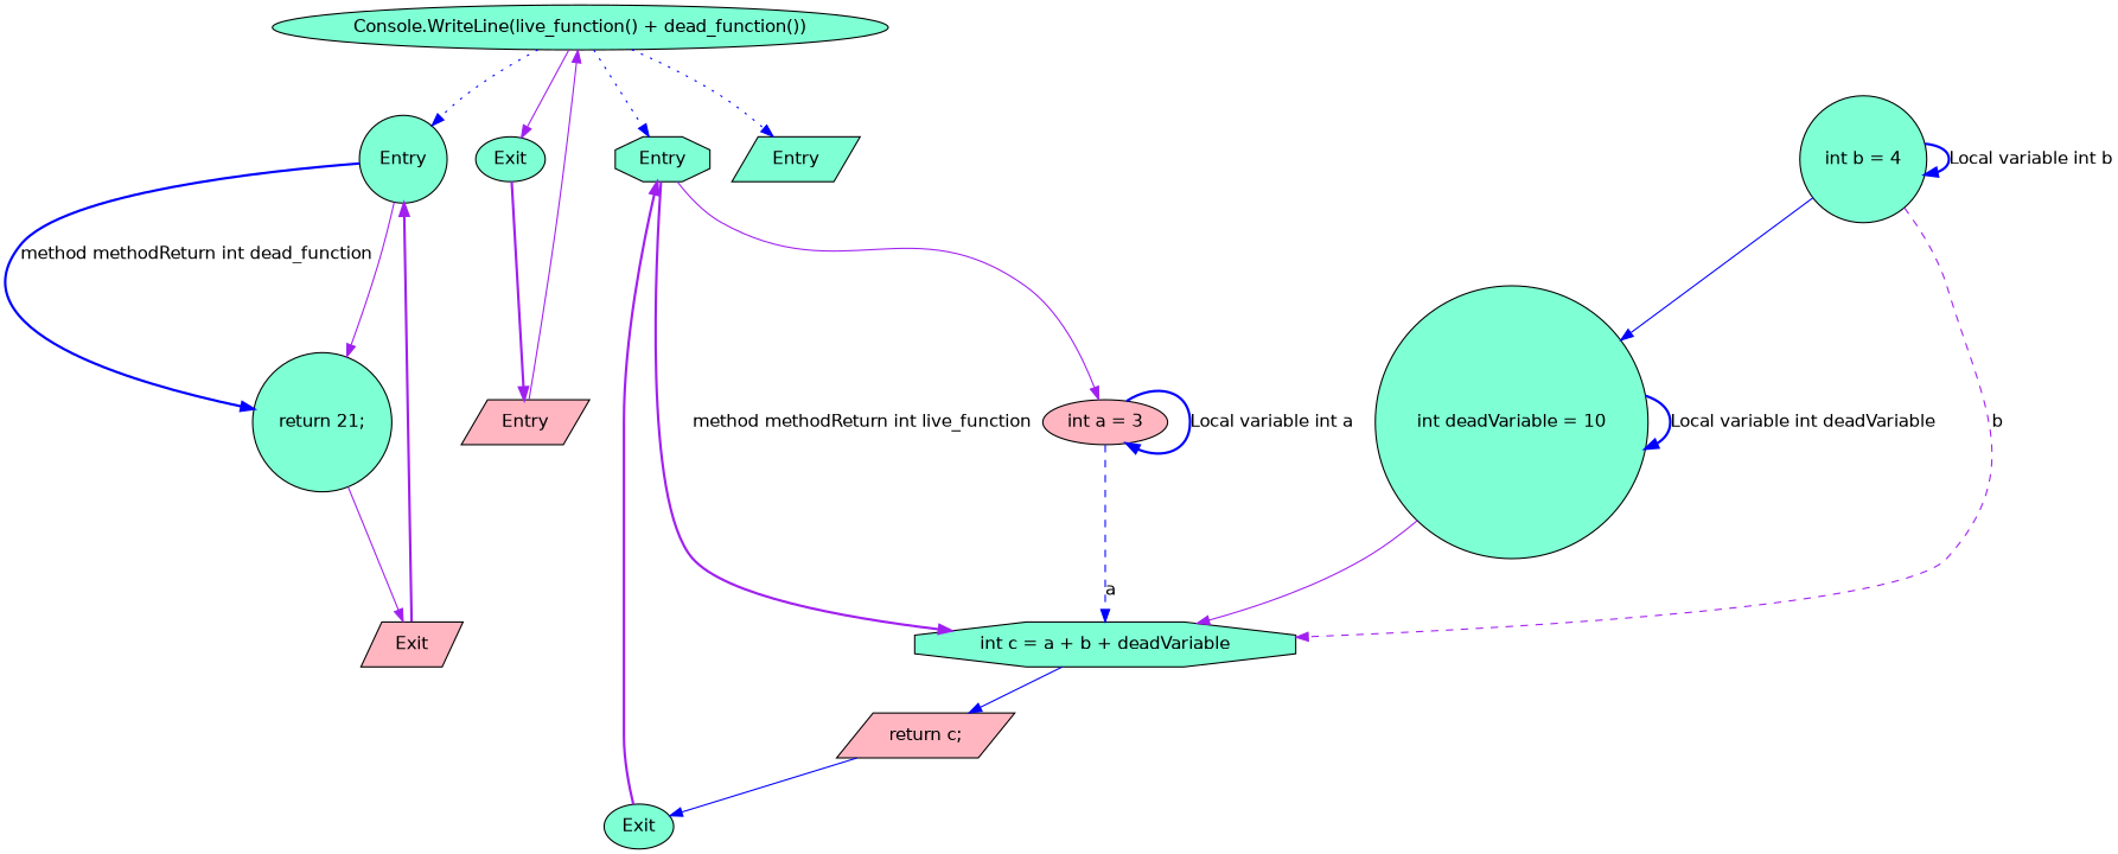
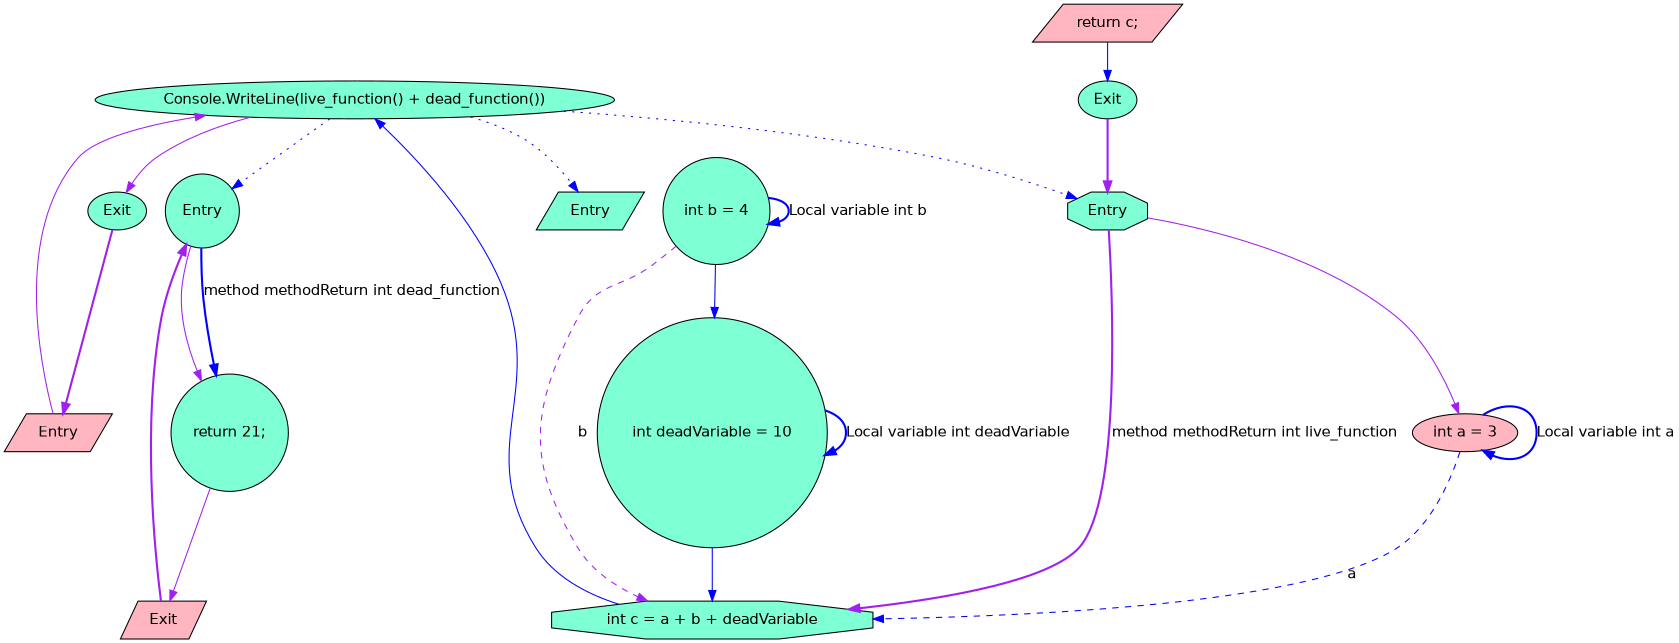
  digraph {
    fontname="DejaVu Sans"
    node [cluster="Example.Program.live_function()" fillcolor=aquamarine fontname="DejaVu Sans" shape=circle span="6-6" style=filled]
    edge [color=purple fontname="DejaVu Sans" style=solid]
    n1 [cluster="Example.Program.dead_function()" label=Entry]
    n2 [cluster="Example.Program.dead_function()" label="return 21;" span="8-8"]
    n3 [cluster="Example.Program.dead_function()" fillcolor=lightpink label=Exit shape=parallelogram]
    n4 [label=Entry shape=octagon span="11-11"]
    n5 [fillcolor=lightpink label="int a = 3" shape=ellipse span="13-13"]
    n6 [label="int c = a + b + deadVariable" shape=octagon span="16-16"]
    n7 [fillcolor=lightpink label="return c;" shape=parallelogram span="17-17"]
    n8 [label="int b = 4" span="14-14"]
    n9 [label="int deadVariable = 10" span="15-15"]
    n10 [label=Exit shape=ellipse span="11-11"]
    n11 [cluster="Example.Program.Main(string[])" fillcolor=lightpink label=Entry shape=parallelogram span="20-20"]
    n12 [cluster="Example.Program.Main(string[])" label="Console.WriteLine(live_function() + dead_function())" shape=ellipse span="22-22"]
    n13 [cluster="Example.Program.Main(string[])" label=Exit shape=ellipse span="20-20"]
    n14 [cluster="System.Console.WriteLine(int)" label=Entry shape=parallelogram span="0-0"]
    n1 -> n2
    n1 -> n2 [color=blue label="method methodReturn int dead_function" style=bold]
    n2 -> n3
    n3 -> n1 [style=bold]
    n4 -> n5
    n4 -> n6 [label="method methodReturn int live_function" style=bold]
    n5 -> n5 [color=blue label="Local variable int a" style=bold]
    n5 -> n6 [color=blue label=a style=dashed]
-   n6 -> n7 [color=blue]
+   n6 -> n12 [color=blue]
    n7 -> n10 [color=blue]
    n8 -> n6 [label=b style=dashed]
    n8 -> n8 [color=blue label="Local variable int b" style=bold]
    n8 -> n9 [color=blue]
-   n9 -> n6
+   n9 -> n6 [color=blue]
    n9 -> n9 [color=blue label="Local variable int deadVariable" style=bold]
    n10 -> n4 [style=bold]
    n11 -> n12
    n12 -> n1 [color=blue style=dotted]
    n12 -> n4 [color=blue style=dotted]
    n12 -> n13
    n12 -> n14 [color=blue style=dotted]
    n13 -> n11 [style=bold]
  }
